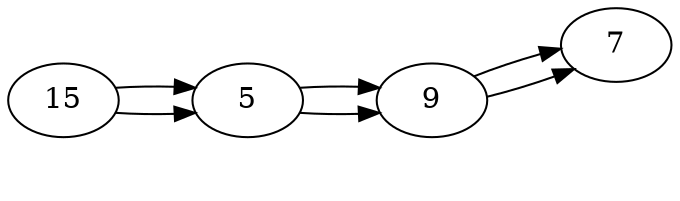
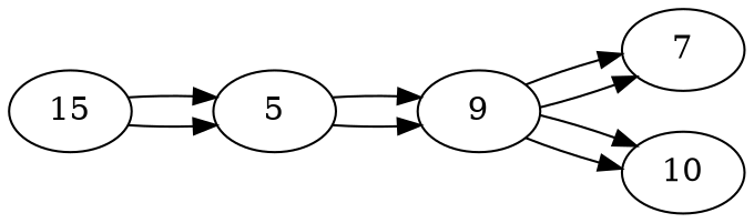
  digraph {
    rankdir=LR
    15
    5
    9
    7
+   10
    15 -> 5
    15 -> 5
    5 -> 9
    5 -> 9
    9 -> 7
    9 -> 7
+   9 -> 10
+   9 -> 10
  }
